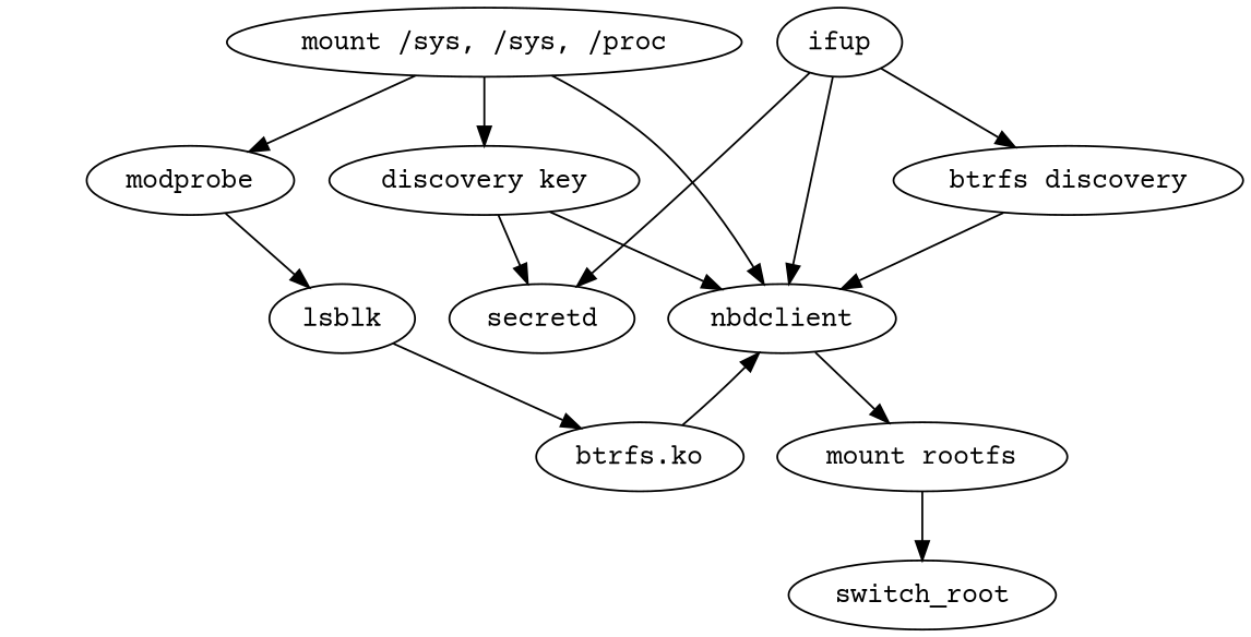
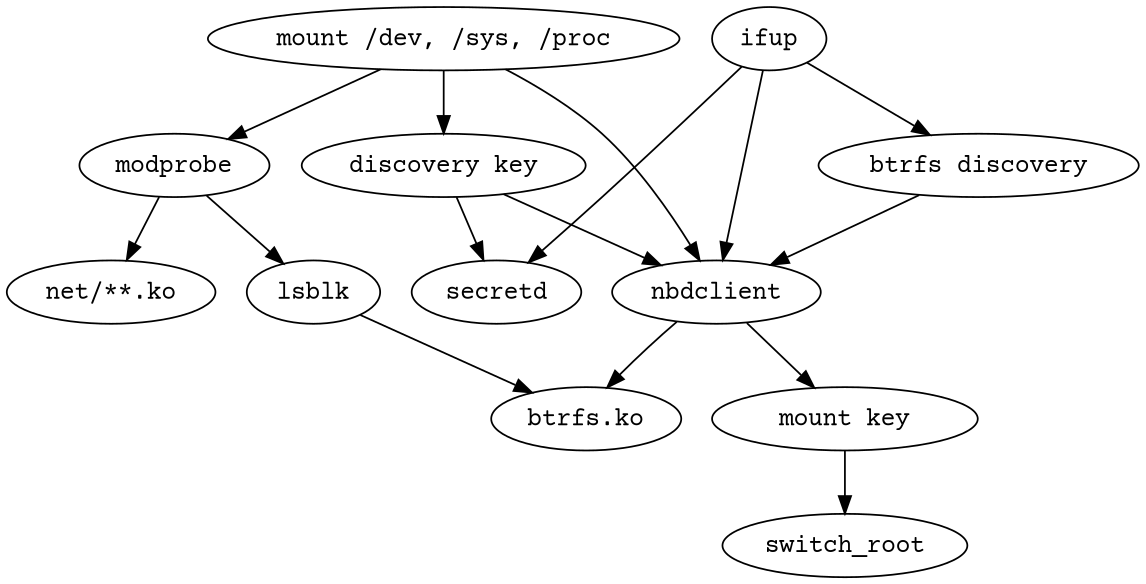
  strict digraph {
    fontname="Courier Prime"
    node [fontname="Courier Prime"]
    edge [fontname="Courier Prime"]
    nbdclient
-   "mount rootfs"
+   "mount rootfs" [label="mount key"]
    switch_root
    n4 [label="discovery key"]
    secretd
    ifup
    n7 [label="btrfs discovery"]
    modprobe
    lsblk
+   "net/**.ko"
    "btrfs.ko"
-   n12 [label="mount /sys, /sys, /proc"]
+   n12 [label="mount /dev, /sys, /proc"]
    nbdclient -> "mount rootfs"
    "mount rootfs" -> switch_root
    n4 -> nbdclient
    n4 -> secretd
    ifup -> nbdclient
    ifup -> secretd
    ifup -> n7
    n7 -> nbdclient
    modprobe -> lsblk
+   modprobe -> "net/**.ko"
    lsblk -> "btrfs.ko"
-   "btrfs.ko" -> nbdclient
+   nbdclient -> "btrfs.ko"
    n12 -> nbdclient
    n12 -> n4
    n12 -> modprobe
  }
